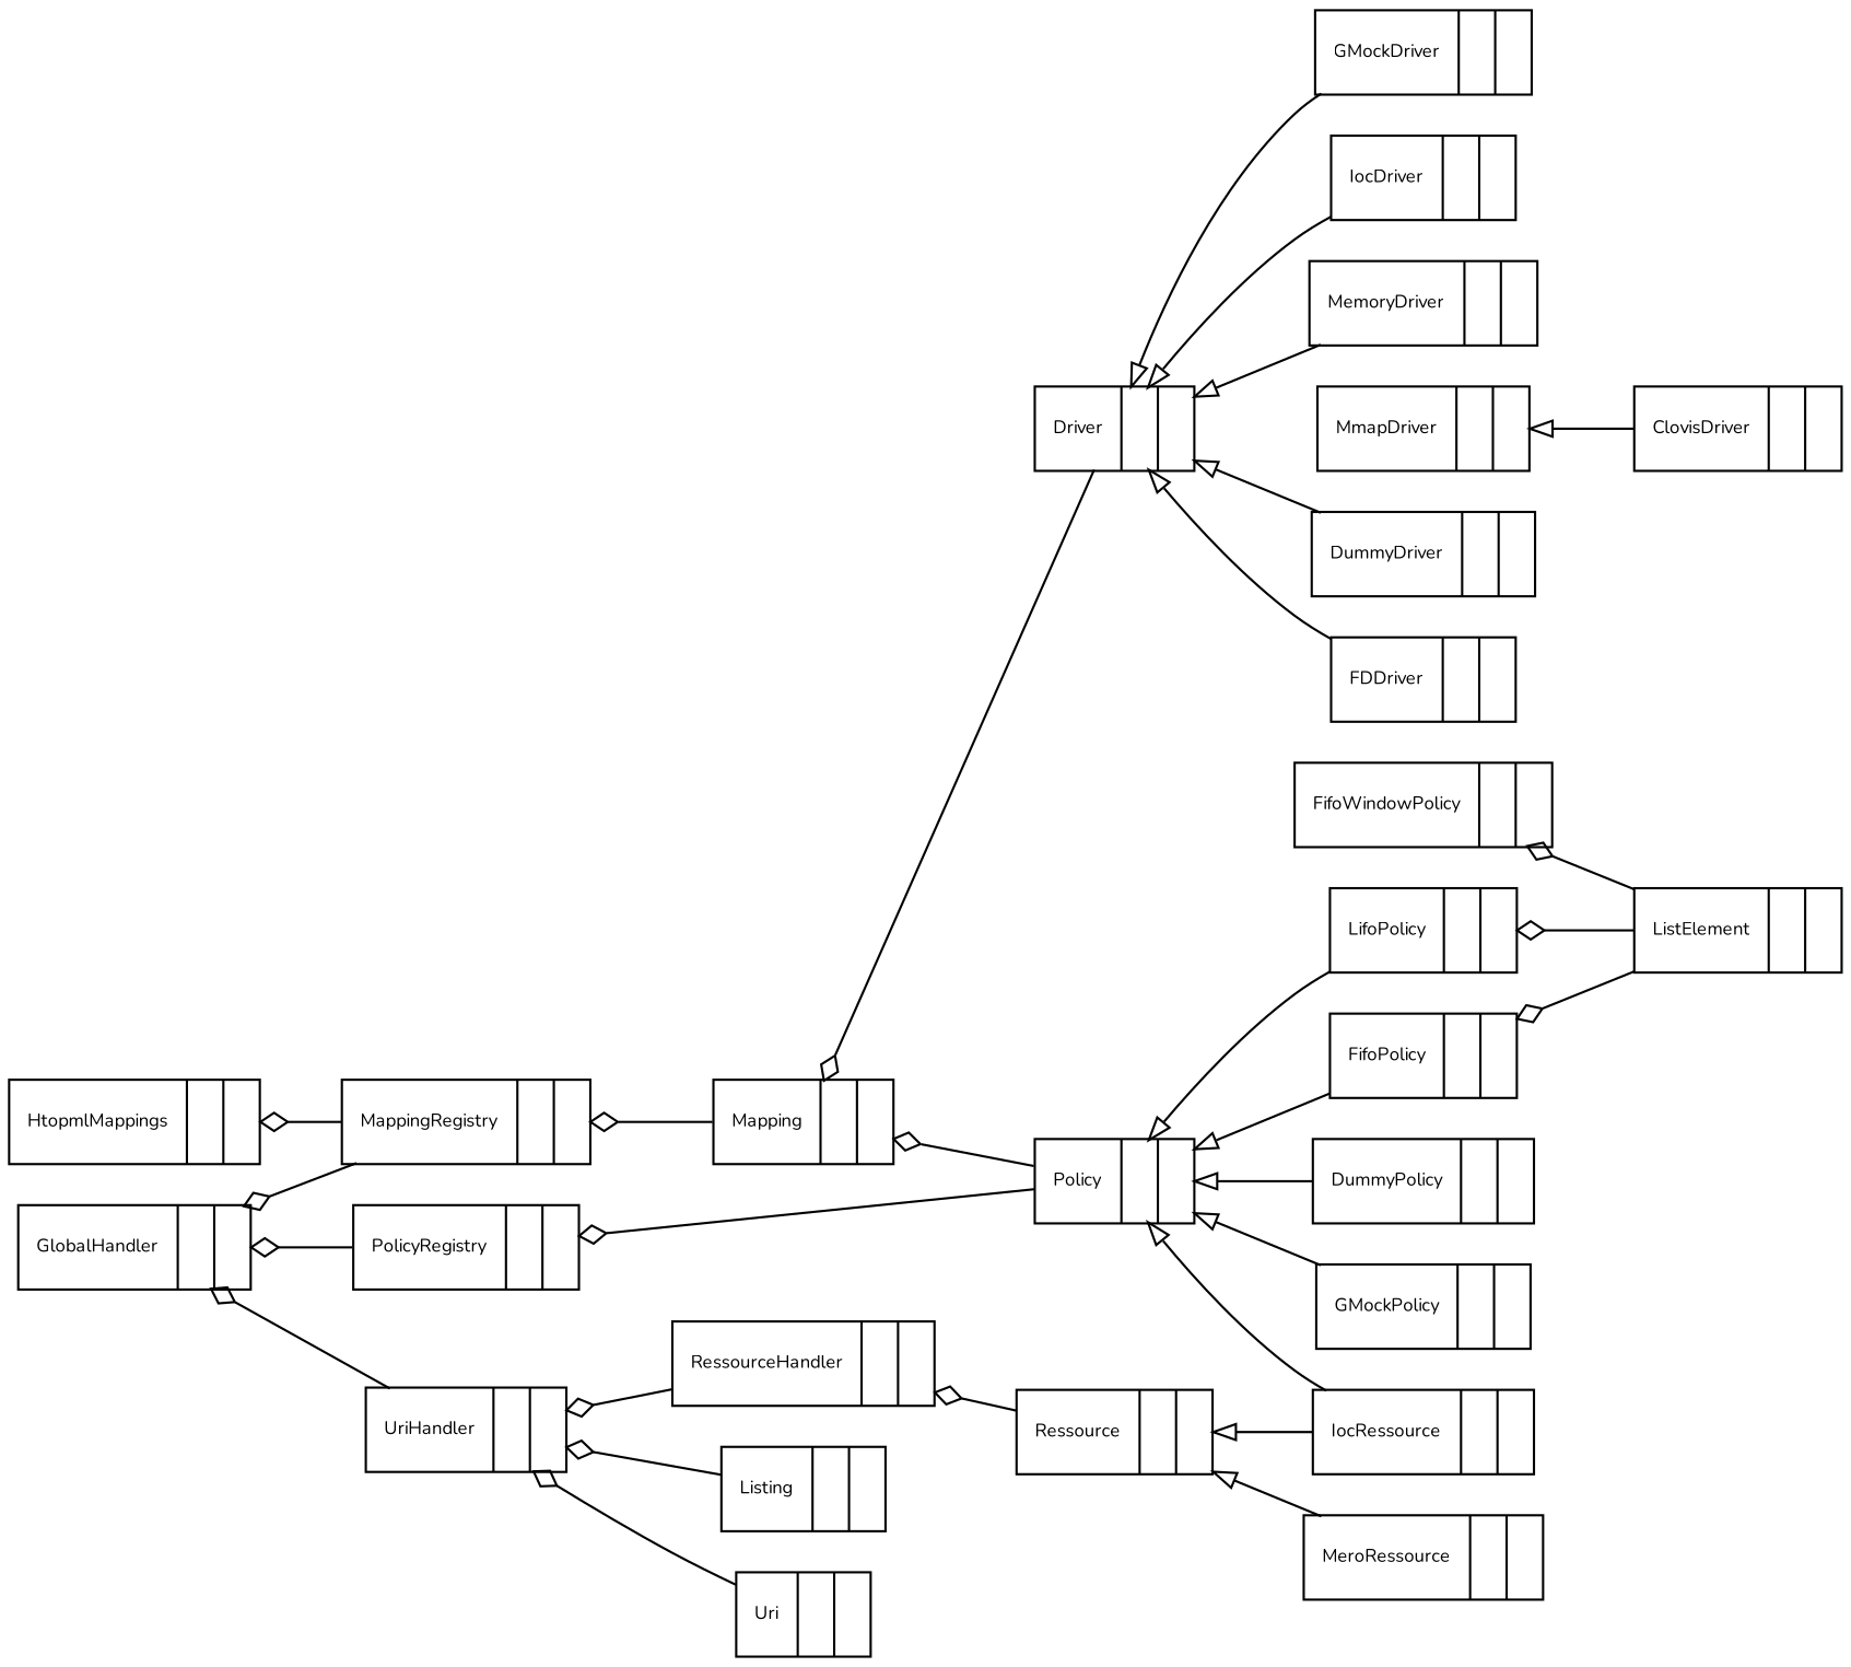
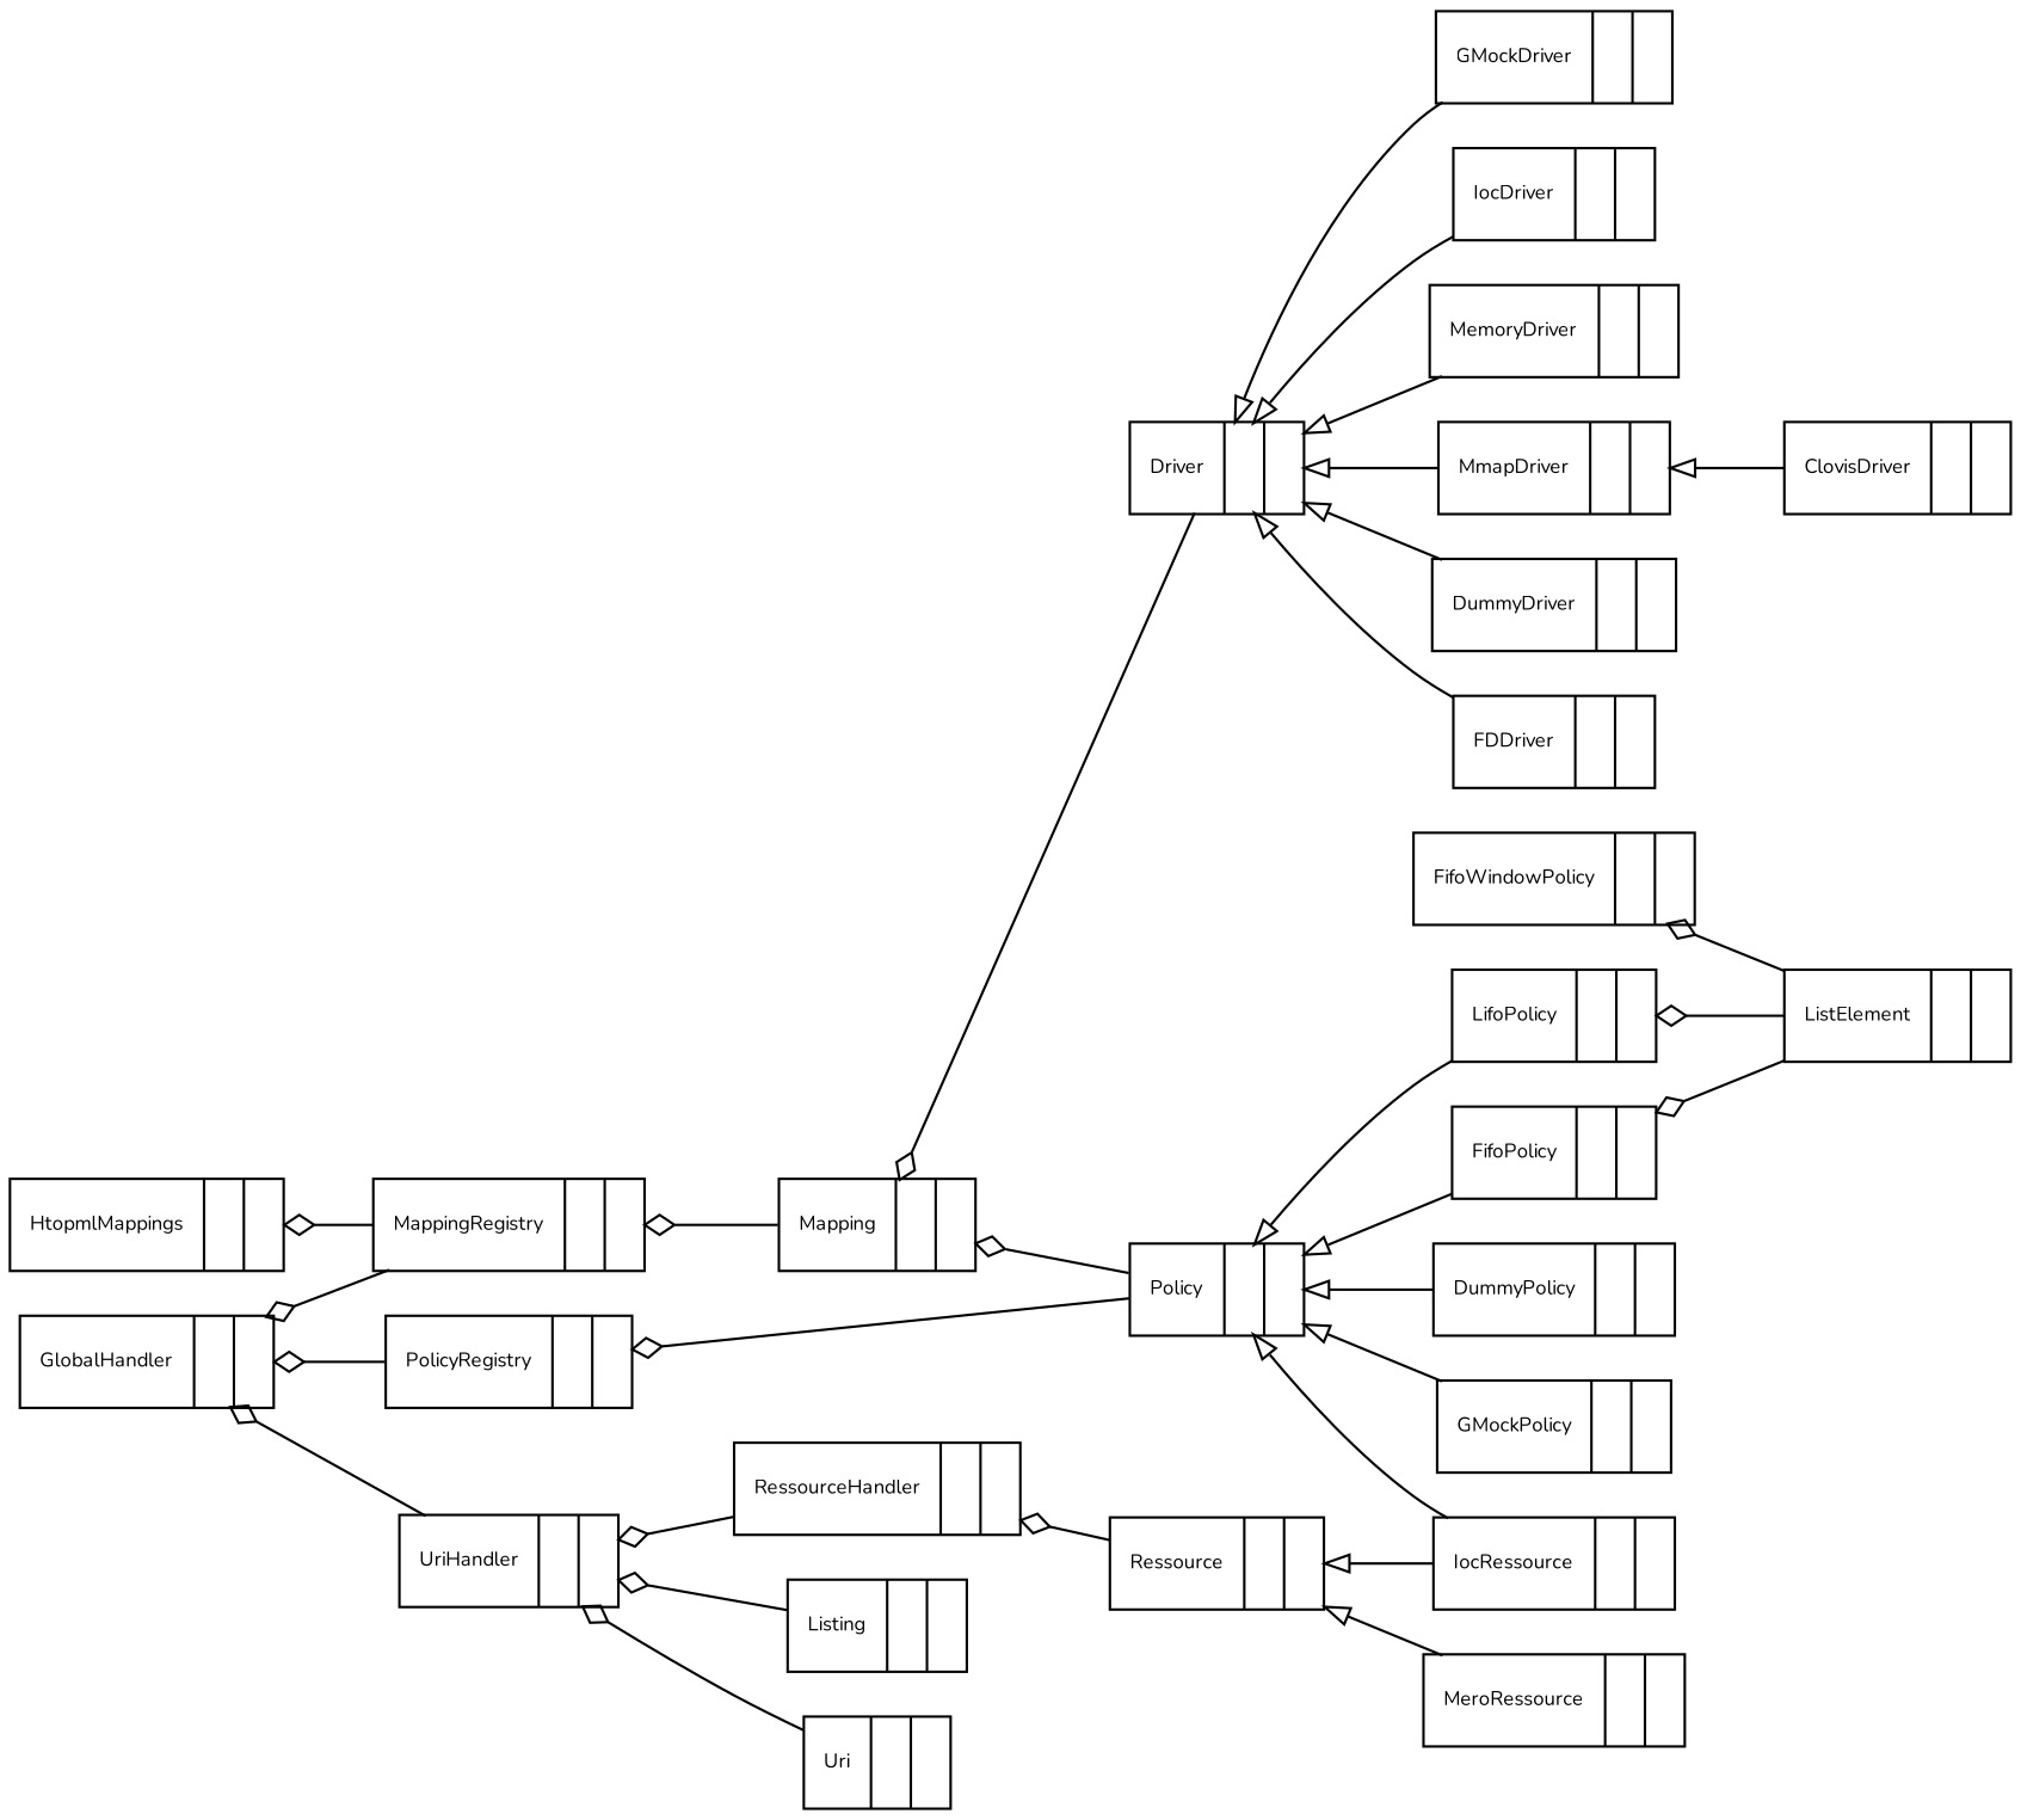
  digraph {
    fontname=Nunito
    fontsize=8
    rankdir=LR
    node [fontname=Nunito fontsize=8 shape=record]
    edge [arrowtail=odiamond dir=back fontname=Nunito]
    n1 [label="{Mapping|\l|\l}"]
    n2 [label="{Policy|\l|\l}"]
    n3 [label="{Driver|\l|\l}"]
    n4 [label="{FifoPolicy|\l|\l}"]
    n5 [label="{LifoPolicy|\l|\l}"]
    n6 [label="{DummyPolicy|\l|\l}"]
    n7 [label="{GMockPolicy|\l|\l}"]
    n8 [label="{IocRessource|\l|\l}"]
    n9 [label="{MemoryDriver|\l|\l}"]
    n10 [label="{DummyDriver|\l|\l}"]
    n11 [label="{FDDriver|\l|\l}"]
    n12 [label="{GMockDriver|\l|\l}"]
    n13 [label="{MmapDriver|\l|\l}"]
    n14 [label="{IocDriver|\l|\l}"]
    n15 [label="{ListElement|\l|\l}"]
    n16 [label="{FifoWindowPolicy|\l|\l}"]
    n17 [label="{ClovisDriver|\l|\l}"]
    n18 [label="{MappingRegistry|\l|\l}"]
    n19 [label="{GlobalHandler|\l|\l}"]
    n20 [label="{PolicyRegistry|\l|\l}"]
    n21 [label="{UriHandler|\l|\l}"]
    n22 [label="{Listing|\l|\l}"]
    n23 [label="{RessourceHandler|\l|\l}"]
    n24 [label="{Uri|\l|\l}"]
    n25 [label="{HtopmlMappings|\l|\l}"]
    n26 [label="{Ressource|\l|\l}"]
    n27 [label="{MeroRessource|\l|\l}"]
    n1 -> n2
    n1 -> n3
    n2 -> n4 [arrowtail=empty]
    n2 -> n5 [arrowtail=empty]
    n2 -> n6 [arrowtail=empty]
    n2 -> n7 [arrowtail=empty]
    n2 -> n8 [arrowtail=empty]
    n3 -> n9 [arrowtail=empty]
    n3 -> n10 [arrowtail=empty]
    n3 -> n11 [arrowtail=empty]
    n3 -> n12 [arrowtail=empty]
+   n3 -> n13 [arrowtail=empty]
    n3 -> n14 [arrowtail=empty]
    n4 -> n15
    n5 -> n15
    n13 -> n17 [arrowtail=empty]
    n16 -> n15
    n18 -> n1
    n19 -> n18
    n19 -> n20
    n19 -> n21
    n20 -> n2
    n21 -> n22
    n21 -> n23
    n21 -> n24
    n23 -> n26
    n25 -> n18
    n26 -> n8 [arrowtail=empty]
    n26 -> n27 [arrowtail=empty]
  }
